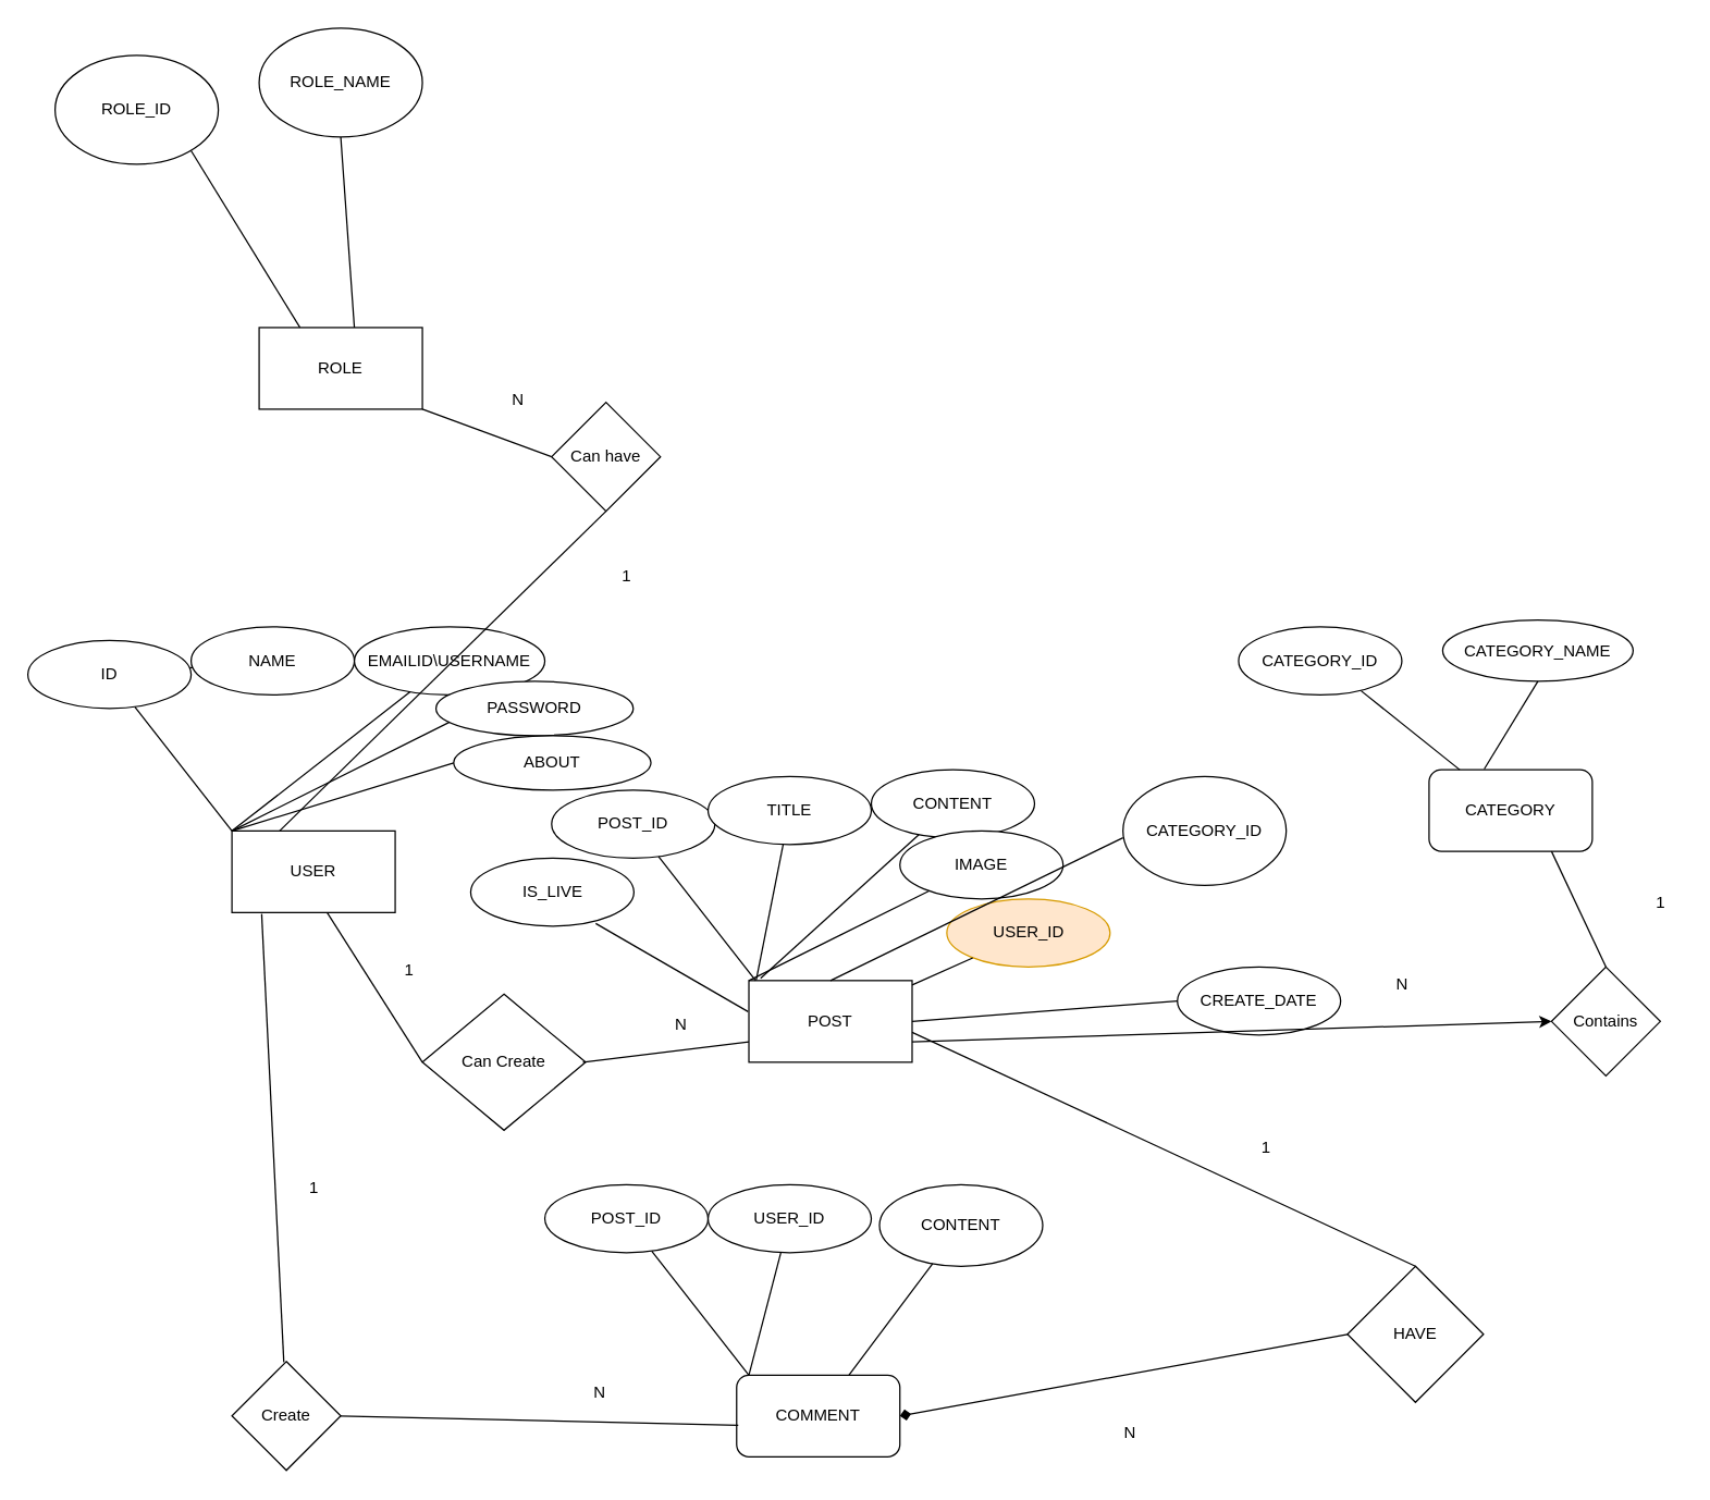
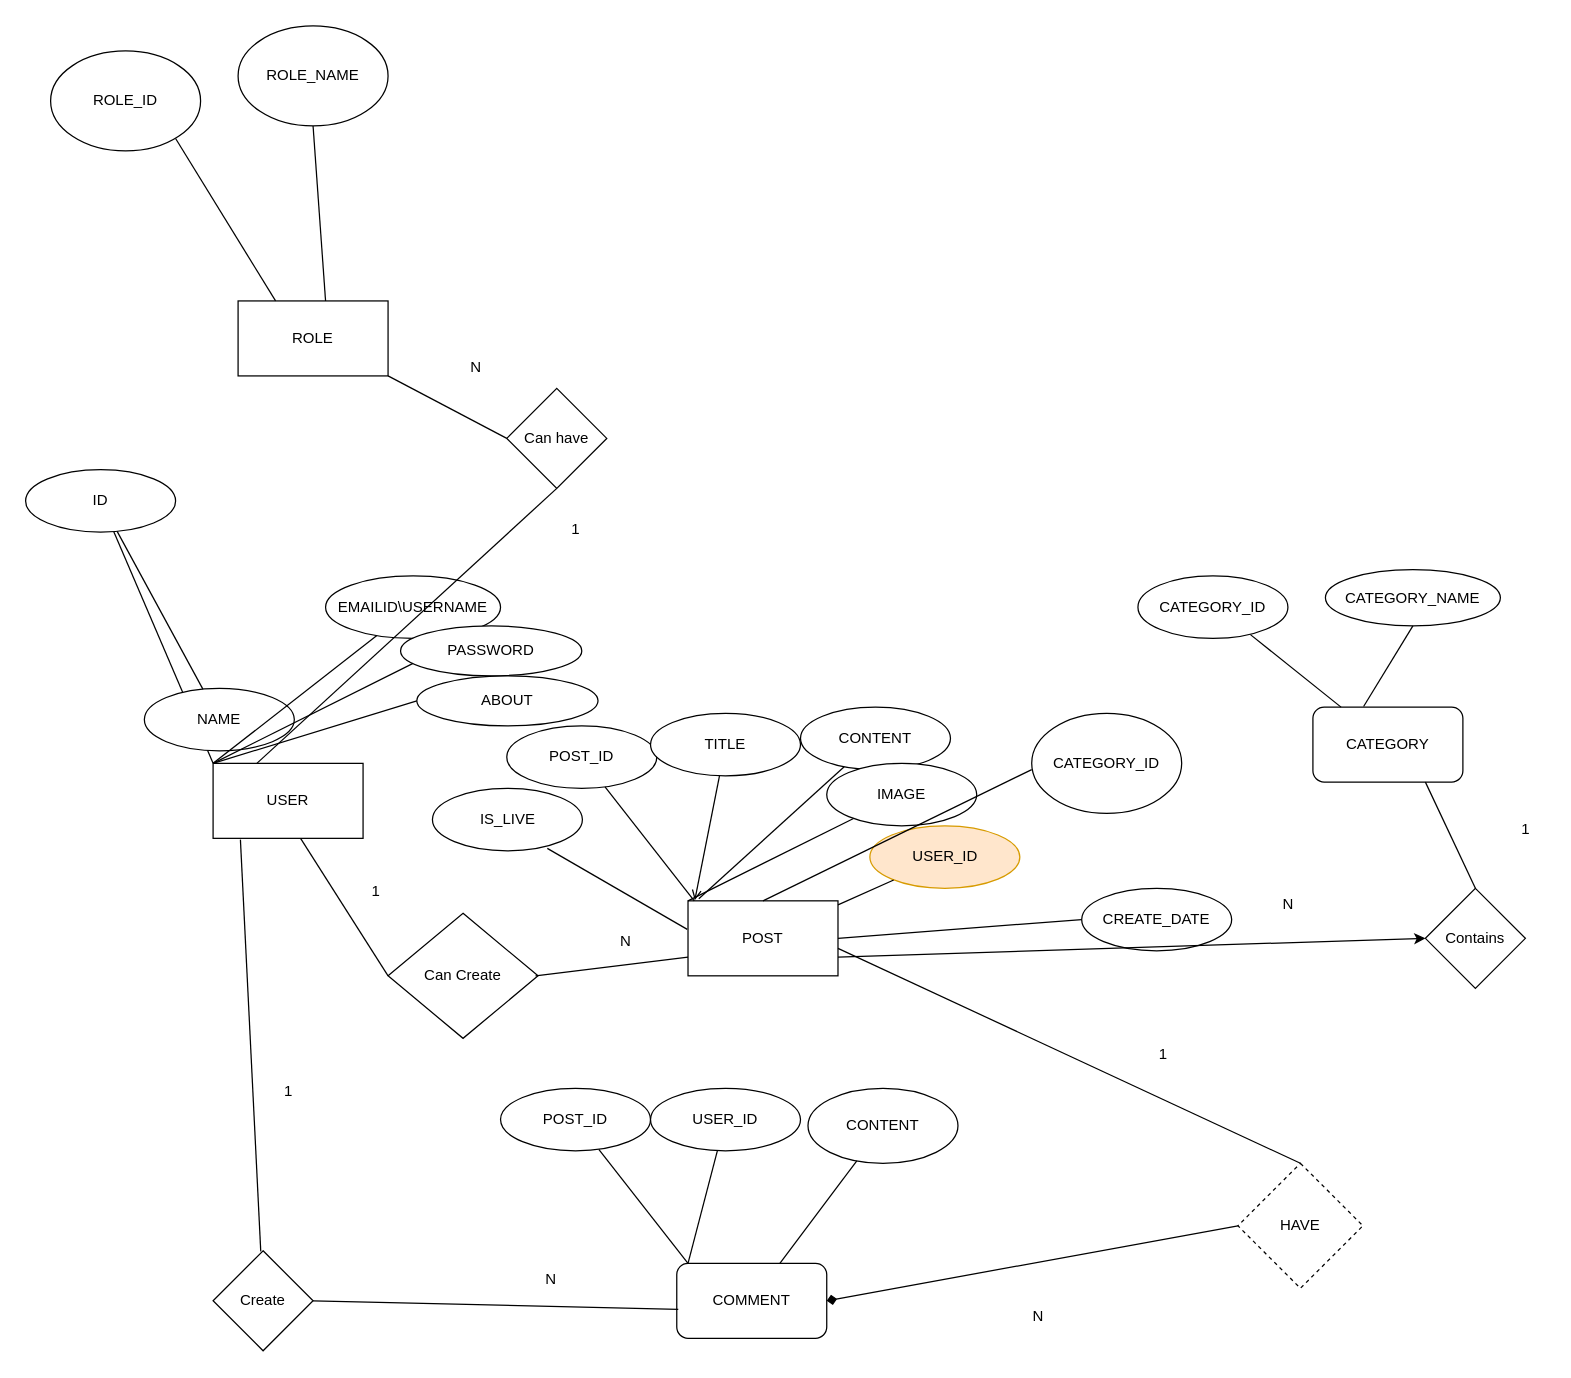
  <mxCell id="0" />
  <mxCell id="1" parent="0" />
  <mxCell id="2" value="USER" style="rounded=0;whiteSpace=wrap;html=1;" vertex="1" parent="1"><mxGeometry x="170" y="610" width="120" height="60" as="geometry" /></mxCell>
- <mxCell id="3" value="ID" style="ellipse;whiteSpace=wrap;html=1;" vertex="1" parent="1"><mxGeometry x="20" y="470" width="120" height="50" as="geometry" /></mxCell>
+ <mxCell id="3" value="ID" style="ellipse;whiteSpace=wrap;html=1;" vertex="1" parent="1"><mxGeometry x="20" y="375" width="120" height="50" as="geometry" /></mxCell>
  <mxCell id="4" value="" style="endArrow=none;html=1;rounded=0;entryX=0;entryY=0;entryDx=0;entryDy=0;" edge="1" parent="1" source="3" target="2"><mxGeometry width="50" height="50" relative="1" as="geometry"><mxPoint x="100" y="560" as="sourcePoint" /><mxPoint x="150" y="510" as="targetPoint" /></mxGeometry></mxCell>
- <mxCell id="5" value="NAME" style="ellipse;whiteSpace=wrap;html=1;" vertex="1" parent="1"><mxGeometry x="140" y="460" width="120" height="50" as="geometry" /></mxCell>
+ <mxCell id="5" value="NAME" style="ellipse;whiteSpace=wrap;html=1;" vertex="1" parent="1"><mxGeometry x="115" y="550" width="120" height="50" as="geometry" /></mxCell>
  <mxCell id="6" value="" style="endArrow=none;html=1;rounded=0;" edge="1" source="5" parent="1" target="3"><mxGeometry width="50" height="50" relative="1" as="geometry"><mxPoint x="250" y="520" as="sourcePoint" /><mxPoint x="180" y="590" as="targetPoint" /></mxGeometry></mxCell>
  <mxCell id="7" value="EMAILID\USERNAME" style="ellipse;whiteSpace=wrap;html=1;" vertex="1" parent="1"><mxGeometry x="260" y="460" width="140" height="50" as="geometry" /></mxCell>
  <mxCell id="8" value="" style="endArrow=none;html=1;rounded=0;entryX=0;entryY=0;entryDx=0;entryDy=0;" edge="1" source="7" parent="1" target="2"><mxGeometry width="50" height="50" relative="1" as="geometry"><mxPoint x="340" y="550" as="sourcePoint" /><mxPoint x="180" y="600" as="targetPoint" /></mxGeometry></mxCell>
  <mxCell id="9" value="PASSWORD" style="ellipse;whiteSpace=wrap;html=1;" vertex="1" parent="1"><mxGeometry x="320" y="500" width="145" height="40" as="geometry" /></mxCell>
  <mxCell id="10" value="" style="endArrow=none;html=1;rounded=0;" edge="1" parent="1"><mxGeometry width="50" height="50" relative="1" as="geometry"><mxPoint x="170" y="610" as="sourcePoint" /><mxPoint x="330" y="530" as="targetPoint" /></mxGeometry></mxCell>
  <mxCell id="11" value="ABOUT" style="ellipse;whiteSpace=wrap;html=1;" vertex="1" parent="1"><mxGeometry x="333" y="540" width="145" height="40" as="geometry" /></mxCell>
  <mxCell id="12" value="" style="endArrow=none;html=1;rounded=0;entryX=0;entryY=0.5;entryDx=0;entryDy=0;" edge="1" parent="1" target="11"><mxGeometry width="50" height="50" relative="1" as="geometry"><mxPoint x="170" y="610" as="sourcePoint" /><mxPoint x="340" y="540" as="targetPoint" /></mxGeometry></mxCell>
  <mxCell id="13" value="POST" style="rounded=0;whiteSpace=wrap;html=1;" vertex="1" parent="1"><mxGeometry x="550" y="720" width="120" height="60" as="geometry" /></mxCell>
  <mxCell id="14" value="POST_ID" style="ellipse;whiteSpace=wrap;html=1;" vertex="1" parent="1"><mxGeometry x="405" y="580" width="120" height="50" as="geometry" /></mxCell>
  <mxCell id="15" value="" style="endArrow=none;html=1;rounded=0;entryX=0;entryY=0;entryDx=0;entryDy=0;" edge="1" source="14" parent="1"><mxGeometry width="50" height="50" relative="1" as="geometry"><mxPoint x="485" y="670" as="sourcePoint" /><mxPoint x="555" y="720" as="targetPoint" /></mxGeometry></mxCell>
  <mxCell id="16" value="TITLE" style="ellipse;whiteSpace=wrap;html=1;" vertex="1" parent="1"><mxGeometry x="520" y="570" width="120" height="50" as="geometry" /></mxCell>
- <mxCell id="17" value="" style="endArrow=none;html=1;rounded=0;entryX=0.045;entryY=-0.007;entryDx=0;entryDy=0;entryPerimeter=0;" edge="1" source="16" parent="1" target="13"><mxGeometry width="50" height="50" relative="1" as="geometry"><mxPoint x="600" y="660" as="sourcePoint" /><mxPoint x="560" y="710" as="targetPoint" /></mxGeometry></mxCell>
+ <mxCell id="17" value="" style="endArrow=open;html=1;rounded=0;entryX=0.045;entryY=-0.007;entryDx=0;entryDy=0;entryPerimeter=0;" edge="1" source="16" parent="1" target="13"><mxGeometry width="50" height="50" relative="1" as="geometry"><mxPoint x="600" y="660" as="sourcePoint" /><mxPoint x="560" y="710" as="targetPoint" /></mxGeometry></mxCell>
  <mxCell id="18" value="CONTENT" style="ellipse;whiteSpace=wrap;html=1;" vertex="1" parent="1"><mxGeometry x="640" y="565" width="120" height="50" as="geometry" /></mxCell>
  <mxCell id="19" value="" style="endArrow=none;html=1;rounded=0;entryX=0.072;entryY=-0.027;entryDx=0;entryDy=0;entryPerimeter=0;" edge="1" source="18" parent="1" target="13"><mxGeometry width="50" height="50" relative="1" as="geometry"><mxPoint x="720" y="655" as="sourcePoint" /><mxPoint x="550" y="715" as="targetPoint" /></mxGeometry></mxCell>
  <mxCell id="20" value="IMAGE" style="ellipse;whiteSpace=wrap;html=1;" vertex="1" parent="1"><mxGeometry x="661" y="610" width="120" height="50" as="geometry" /></mxCell>
  <mxCell id="21" value="" style="endArrow=none;html=1;rounded=0;" edge="1" source="20" parent="1"><mxGeometry width="50" height="50" relative="1" as="geometry"><mxPoint x="741" y="700" as="sourcePoint" /><mxPoint x="550" y="720" as="targetPoint" /></mxGeometry></mxCell>
  <mxCell id="22" value="USER_ID" style="ellipse;whiteSpace=wrap;html=1;fillColor=#ffe6cc;strokeColor=#d79b00;" vertex="1" parent="1"><mxGeometry x="695.5" y="660" width="120" height="50" as="geometry" /></mxCell>
  <mxCell id="23" value="" style="endArrow=none;html=1;rounded=0;" edge="1" source="22" parent="1" target="13"><mxGeometry width="50" height="50" relative="1" as="geometry"><mxPoint x="775.5" y="750" as="sourcePoint" /><mxPoint x="584.5" y="770" as="targetPoint" /></mxGeometry></mxCell>
  <mxCell id="24" value="Can Create" style="rhombus;whiteSpace=wrap;html=1;" vertex="1" parent="1"><mxGeometry x="310" y="730" width="120" height="100" as="geometry" /></mxCell>
  <mxCell id="25" value="" style="endArrow=none;html=1;rounded=0;exitX=0;exitY=0.5;exitDx=0;exitDy=0;" edge="1" parent="1" source="24"><mxGeometry width="50" height="50" relative="1" as="geometry"><mxPoint x="190" y="720" as="sourcePoint" /><mxPoint x="240" y="670" as="targetPoint" /></mxGeometry></mxCell>
  <mxCell id="26" value="" style="endArrow=none;html=1;rounded=0;entryX=0;entryY=0.75;entryDx=0;entryDy=0;" edge="1" parent="1" target="13"><mxGeometry width="50" height="50" relative="1" as="geometry"><mxPoint x="428" y="780" as="sourcePoint" /><mxPoint x="478" y="730" as="targetPoint" /></mxGeometry></mxCell>
  <mxCell id="27" value="1" style="text;html=1;align=center;verticalAlign=middle;resizable=0;points=[];autosize=1;strokeColor=none;fillColor=none;" vertex="1" parent="1"><mxGeometry x="285" y="698" width="30" height="30" as="geometry" /></mxCell>
  <mxCell id="28" value="N" style="text;html=1;align=center;verticalAlign=middle;resizable=0;points=[];autosize=1;strokeColor=none;fillColor=none;" vertex="1" parent="1"><mxGeometry x="485" y="738" width="30" height="30" as="geometry" /></mxCell>
  <mxCell id="29" value="COMMENT" style="rounded=1;whiteSpace=wrap;html=1;" vertex="1" parent="1"><mxGeometry x="541" y="1010" width="120" height="60" as="geometry" /></mxCell>
  <mxCell id="30" value="POST_ID" style="ellipse;whiteSpace=wrap;html=1;" vertex="1" parent="1"><mxGeometry x="400" y="870" width="120" height="50" as="geometry" /></mxCell>
  <mxCell id="31" value="" style="endArrow=none;html=1;rounded=0;entryX=0;entryY=0;entryDx=0;entryDy=0;" edge="1" source="30" parent="1"><mxGeometry width="50" height="50" relative="1" as="geometry"><mxPoint x="480" y="960" as="sourcePoint" /><mxPoint x="550" y="1010" as="targetPoint" /></mxGeometry></mxCell>
  <mxCell id="32" value="USER_ID" style="ellipse;whiteSpace=wrap;html=1;" vertex="1" parent="1"><mxGeometry x="520" y="870" width="120" height="50" as="geometry" /></mxCell>
  <mxCell id="33" value="" style="endArrow=none;html=1;rounded=0;" edge="1" source="32" parent="1"><mxGeometry width="50" height="50" relative="1" as="geometry"><mxPoint x="600" y="950" as="sourcePoint" /><mxPoint x="550" y="1010" as="targetPoint" /></mxGeometry></mxCell>
  <mxCell id="34" value="CONTENT" style="ellipse;whiteSpace=wrap;html=1;" vertex="1" parent="1"><mxGeometry x="646" y="870" width="120" height="60" as="geometry" /></mxCell>
  <mxCell id="35" value="" style="endArrow=none;html=1;rounded=0;" edge="1" source="34" parent="1" target="29"><mxGeometry width="50" height="50" relative="1" as="geometry"><mxPoint x="726" y="970" as="sourcePoint" /><mxPoint x="796" y="1020" as="targetPoint" /></mxGeometry></mxCell>
  <mxCell id="36" value="" style="endArrow=diamond;html=1;rounded=0;entryX=1;entryY=0.5;entryDx=0;entryDy=0;exitX=0;exitY=0.5;exitDx=0;exitDy=0;" edge="1" source="42" parent="1" target="29"><mxGeometry width="50" height="50" relative="1" as="geometry"><mxPoint x="793.131" y="1037.998" as="sourcePoint" /><mxPoint x="717.87" y="1093.19" as="targetPoint" /></mxGeometry></mxCell>
  <mxCell id="37" value="Create" style="rhombus;whiteSpace=wrap;html=1;" vertex="1" parent="1"><mxGeometry x="170" y="1000" width="80" height="80" as="geometry" /></mxCell>
  <mxCell id="38" value="" style="endArrow=none;html=1;rounded=0;entryX=0.182;entryY=1.04;entryDx=0;entryDy=0;entryPerimeter=0;" edge="1" parent="1"><mxGeometry width="50" height="50" relative="1" as="geometry"><mxPoint x="208.137" y="1000.483" as="sourcePoint" /><mxPoint x="191.86" y="671" as="targetPoint" /></mxGeometry></mxCell>
  <mxCell id="39" value="" style="endArrow=none;html=1;rounded=0;entryX=0.01;entryY=0.613;entryDx=0;entryDy=0;entryPerimeter=0;" edge="1" parent="1" target="29"><mxGeometry width="50" height="50" relative="1" as="geometry"><mxPoint x="249.997" y="1040.003" as="sourcePoint" /><mxPoint x="541" y="1055" as="targetPoint" /></mxGeometry></mxCell>
  <mxCell id="40" value="1" style="text;html=1;align=center;verticalAlign=middle;resizable=0;points=[];autosize=1;strokeColor=none;fillColor=none;" vertex="1" parent="1"><mxGeometry x="215" y="858" width="30" height="30" as="geometry" /></mxCell>
  <mxCell id="41" value="N" style="text;html=1;align=center;verticalAlign=middle;resizable=0;points=[];autosize=1;strokeColor=none;fillColor=none;" vertex="1" parent="1"><mxGeometry x="425" y="1008" width="30" height="30" as="geometry" /></mxCell>
- <mxCell id="42" value="HAVE" style="rhombus;whiteSpace=wrap;html=1;" vertex="1" parent="1"><mxGeometry x="990" y="930" width="100" height="100" as="geometry" /></mxCell>
+ <mxCell id="42" value="HAVE" style="rhombus;whiteSpace=wrap;html=1;dashed=1;" vertex="1" parent="1"><mxGeometry x="990" y="930" width="100" height="100" as="geometry" /></mxCell>
  <mxCell id="43" value="" style="endArrow=none;html=1;rounded=0;entryX=1;entryY=0.5;entryDx=0;entryDy=0;exitX=0.5;exitY=0;exitDx=0;exitDy=0;" edge="1" parent="1" source="42"><mxGeometry width="50" height="50" relative="1" as="geometry"><mxPoint x="999" y="698" as="sourcePoint" /><mxPoint x="670" y="758" as="targetPoint" /></mxGeometry></mxCell>
  <mxCell id="44" value="1" style="text;html=1;align=center;verticalAlign=middle;resizable=0;points=[];autosize=1;strokeColor=none;fillColor=none;" vertex="1" parent="1"><mxGeometry x="915" y="828" width="30" height="30" as="geometry" /></mxCell>
  <mxCell id="45" value="N" style="text;html=1;align=center;verticalAlign=middle;resizable=0;points=[];autosize=1;strokeColor=none;fillColor=none;" vertex="1" parent="1"><mxGeometry x="815" y="1038" width="30" height="30" as="geometry" /></mxCell>
  <mxCell id="46" value="CREATE_DATE" style="ellipse;whiteSpace=wrap;html=1;" vertex="1" parent="1"><mxGeometry x="865" y="710" width="120" height="50" as="geometry" /></mxCell>
  <mxCell id="47" value="" style="endArrow=none;html=1;rounded=0;exitX=1;exitY=0.5;exitDx=0;exitDy=0;entryX=0;entryY=0.5;entryDx=0;entryDy=0;" edge="1" parent="1" source="13" target="46"><mxGeometry width="50" height="50" relative="1" as="geometry"><mxPoint x="716" y="775" as="sourcePoint" /><mxPoint x="810" y="740" as="targetPoint" /></mxGeometry></mxCell>
  <mxCell id="48" value="IS_LIVE" style="ellipse;whiteSpace=wrap;html=1;" vertex="1" parent="1"><mxGeometry x="345.5" y="630" width="120" height="50" as="geometry" /></mxCell>
  <mxCell id="49" value="" style="endArrow=none;html=1;rounded=0;exitX=0.766;exitY=0.96;exitDx=0;exitDy=0;exitPerimeter=0;entryX=-0.005;entryY=0.38;entryDx=0;entryDy=0;entryPerimeter=0;" edge="1" parent="1" source="48" target="13"><mxGeometry width="50" height="50" relative="1" as="geometry"><mxPoint x="425" y="720" as="sourcePoint" /><mxPoint x="540" y="740" as="targetPoint" /></mxGeometry></mxCell>
  <mxCell id="50" value="CATEGORY" style="whiteSpace=wrap;html=1;rounded=1;" vertex="1" parent="1"><mxGeometry x="1050" y="565" width="120" height="60" as="geometry" /></mxCell>
  <mxCell id="51" value="CATEGORY_ID" style="ellipse;whiteSpace=wrap;html=1;" vertex="1" parent="1"><mxGeometry x="910" y="460" width="120" height="50" as="geometry" /></mxCell>
  <mxCell id="52" value="" style="endArrow=none;html=1;rounded=0;" edge="1" parent="1" source="50"><mxGeometry width="50" height="50" relative="1" as="geometry"><mxPoint x="1090" y="625" as="sourcePoint" /><mxPoint x="1000" y="507" as="targetPoint" /></mxGeometry></mxCell>
  <mxCell id="53" value="CATEGORY_NAME" style="ellipse;whiteSpace=wrap;html=1;" vertex="1" parent="1"><mxGeometry x="1060" y="455" width="140" height="45" as="geometry" /></mxCell>
  <mxCell id="54" value="" style="endArrow=none;html=1;rounded=0;exitX=0.338;exitY=-0.008;exitDx=0;exitDy=0;exitPerimeter=0;" edge="1" parent="1" source="50"><mxGeometry width="50" height="50" relative="1" as="geometry"><mxPoint x="1090" y="560" as="sourcePoint" /><mxPoint x="1130" y="500" as="targetPoint" /></mxGeometry></mxCell>
  <mxCell id="55" value="Contains" style="rhombus;whiteSpace=wrap;html=1;" vertex="1" parent="1"><mxGeometry x="1140" y="710" width="80" height="80" as="geometry" /></mxCell>
  <mxCell id="56" value="" style="endArrow=none;html=1;rounded=0;entryX=0.75;entryY=1;entryDx=0;entryDy=0;" edge="1" parent="1" target="50"><mxGeometry width="50" height="50" relative="1" as="geometry"><mxPoint x="1180" y="710" as="sourcePoint" /><mxPoint x="1200" y="650" as="targetPoint" /></mxGeometry></mxCell>
  <mxCell id="57" value="" style="endArrow=classic;html=1;rounded=0;entryX=0;entryY=0.5;entryDx=0;entryDy=0;exitX=1;exitY=0.75;exitDx=0;exitDy=0;" edge="1" parent="1" source="13" target="55"><mxGeometry width="50" height="50" relative="1" as="geometry"><mxPoint x="1000" y="810" as="sourcePoint" /><mxPoint x="1050" y="760" as="targetPoint" /></mxGeometry></mxCell>
  <mxCell id="58" value="1" style="text;html=1;align=center;verticalAlign=middle;resizable=0;points=[];autosize=1;strokeColor=none;fillColor=none;" vertex="1" parent="1"><mxGeometry x="1205" y="648" width="30" height="30" as="geometry" /></mxCell>
  <mxCell id="59" value="N" style="text;html=1;align=center;verticalAlign=middle;resizable=0;points=[];autosize=1;strokeColor=none;fillColor=none;" vertex="1" parent="1"><mxGeometry x="1015" y="708" width="30" height="30" as="geometry" /></mxCell>
  <mxCell id="60" value="CATEGORY_ID" style="ellipse;whiteSpace=wrap;html=1;" vertex="1" parent="1"><mxGeometry x="825" y="570" width="120" height="80" as="geometry" /></mxCell>
  <mxCell id="61" value="" style="endArrow=none;html=1;rounded=0;exitX=0.5;exitY=0;exitDx=0;exitDy=0;" edge="1" parent="1" source="13"><mxGeometry width="50" height="50" relative="1" as="geometry"><mxPoint x="775" y="665" as="sourcePoint" /><mxPoint x="825" y="615" as="targetPoint" /></mxGeometry></mxCell>
  <mxCell id="62" value="ROLE" style="rounded=0;whiteSpace=wrap;html=1;" vertex="1" parent="1"><mxGeometry x="190" y="240" width="120" height="60" as="geometry" /></mxCell>
  <mxCell id="63" value="ROLE_ID" style="ellipse;whiteSpace=wrap;html=1;" vertex="1" parent="1"><mxGeometry x="40" y="40" width="120" height="80" as="geometry" /></mxCell>
  <mxCell id="64" value="" style="endArrow=none;html=1;rounded=0;exitX=0.5;exitY=0;exitDx=0;exitDy=0;" edge="1" parent="1"><mxGeometry width="50" height="50" relative="1" as="geometry"><mxPoint x="220" y="240" as="sourcePoint" /><mxPoint x="140" y="110" as="targetPoint" /></mxGeometry></mxCell>
  <mxCell id="65" value="ROLE_NAME" style="ellipse;whiteSpace=wrap;html=1;" vertex="1" parent="1"><mxGeometry x="190" y="20" width="120" height="80" as="geometry" /></mxCell>
  <mxCell id="66" value="" style="endArrow=none;html=1;rounded=0;entryX=0.5;entryY=1;entryDx=0;entryDy=0;" edge="1" parent="1" target="65"><mxGeometry width="50" height="50" relative="1" as="geometry"><mxPoint x="260" y="240" as="sourcePoint" /><mxPoint x="310" y="190" as="targetPoint" /></mxGeometry></mxCell>
- <mxCell id="67" value="Can have" style="rhombus;whiteSpace=wrap;html=1;" vertex="1" parent="1"><mxGeometry x="405" y="295" width="80" height="80" as="geometry" /></mxCell>
+ <mxCell id="67" value="Can have" style="rhombus;whiteSpace=wrap;html=1;" vertex="1" parent="1"><mxGeometry x="405" y="310" width="80" height="80" as="geometry" /></mxCell>
  <mxCell id="68" value="" style="endArrow=none;html=1;rounded=0;entryX=1;entryY=1;entryDx=0;entryDy=0;exitX=0;exitY=0.5;exitDx=0;exitDy=0;" edge="1" parent="1" source="67" target="62"><mxGeometry width="50" height="50" relative="1" as="geometry"><mxPoint x="600" y="410" as="sourcePoint" /><mxPoint x="650" y="360" as="targetPoint" /></mxGeometry></mxCell>
  <mxCell id="69" value="" style="endArrow=none;html=1;rounded=0;entryX=0.5;entryY=1;entryDx=0;entryDy=0;" edge="1" parent="1" target="67"><mxGeometry width="50" height="50" relative="1" as="geometry"><mxPoint x="205" y="610" as="sourcePoint" /><mxPoint x="255" y="560" as="targetPoint" /></mxGeometry></mxCell>
  <mxCell id="70" value="N" style="text;html=1;align=center;verticalAlign=middle;resizable=0;points=[];autosize=1;strokeColor=none;fillColor=none;" vertex="1" parent="1"><mxGeometry x="365" y="278" width="30" height="30" as="geometry" /></mxCell>
  <mxCell id="71" value="1" style="text;html=1;align=center;verticalAlign=middle;resizable=0;points=[];autosize=1;strokeColor=none;fillColor=none;" vertex="1" parent="1"><mxGeometry x="445" y="408" width="30" height="30" as="geometry" /></mxCell>
